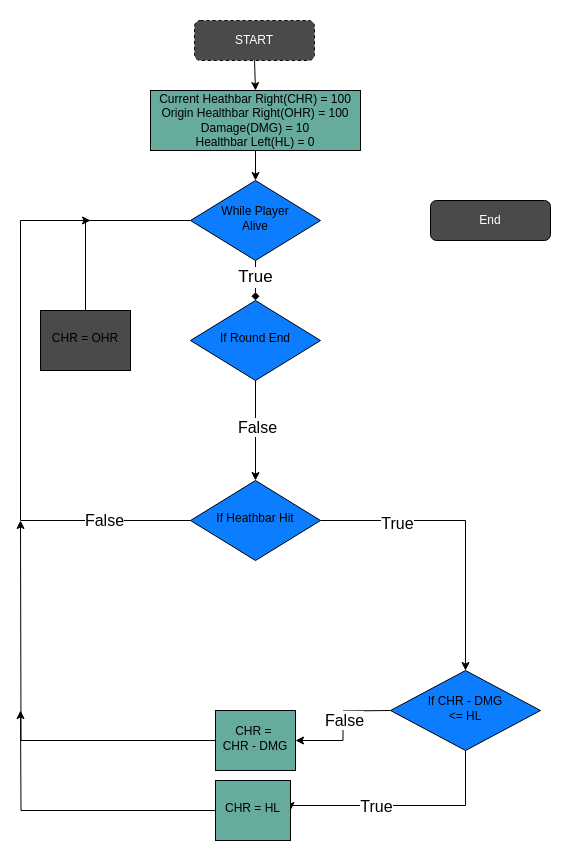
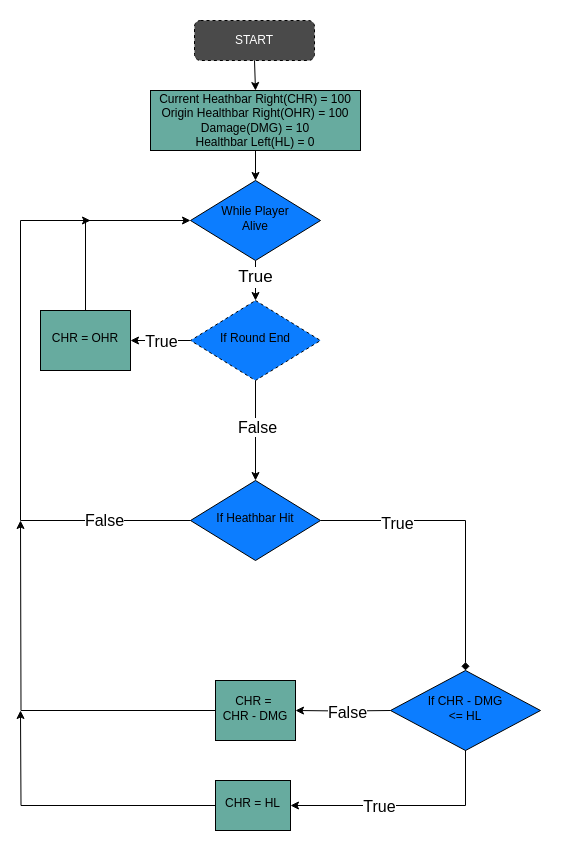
  <mxCell id="0" />
  <mxCell id="1" parent="0" />
  <mxCell id="2" value="START" style="rounded=1;whiteSpace=wrap;html=1;fontSize=12;glass=0;strokeWidth=1;shadow=0;fillColor=#4A4A4A;fontColor=#FFFFFF;dashed=1;" parent="1" vertex="1"><mxGeometry x="194" y="20" width="120" height="40" as="geometry" /></mxCell>
- <mxCell id="3" value="" style="edgeStyle=orthogonalEdgeStyle;rounded=0;orthogonalLoop=1;jettySize=auto;html=1;endArrow=diamond;" edge="1" parent="1" source="5" target="25"><mxGeometry relative="1" as="geometry" /></mxCell>
+ <mxCell id="3" value="" style="edgeStyle=orthogonalEdgeStyle;rounded=0;orthogonalLoop=1;jettySize=auto;html=1;" edge="1" parent="1" source="5" target="25"><mxGeometry relative="1" as="geometry" /></mxCell>
  <mxCell id="4" value="True" style="edgeLabel;html=1;align=center;verticalAlign=middle;resizable=0;points=[];fontSize=17;" vertex="1" connectable="0" parent="3"><mxGeometry x="-0.2" y="2" relative="1" as="geometry"><mxPoint x="-3" as="offset" /></mxGeometry></mxCell>
  <mxCell id="5" value="While Player&lt;div&gt;Alive&lt;/div&gt;" style="rhombus;whiteSpace=wrap;html=1;shadow=0;fontFamily=Helvetica;fontSize=12;align=center;strokeWidth=1;spacing=6;spacingTop=-4;fillColor=#0C7DFF;" parent="1" vertex="1"><mxGeometry x="190" y="180" width="130" height="80" as="geometry" /></mxCell>
- <mxCell id="6" value="" style="edgeStyle=orthogonalEdgeStyle;rounded=0;orthogonalLoop=1;jettySize=auto;html=1;entryX=0.5;entryY=0;entryDx=0;entryDy=0;" edge="1" parent="1" source="8" target="16"><mxGeometry relative="1" as="geometry"><mxPoint x="465" y="630" as="targetPoint" /></mxGeometry></mxCell>
+ <mxCell id="6" value="" style="edgeStyle=orthogonalEdgeStyle;rounded=0;orthogonalLoop=1;jettySize=auto;html=1;entryX=0.5;entryY=0;entryDx=0;entryDy=0;endArrow=diamond;" edge="1" parent="1" source="8" target="16"><mxGeometry relative="1" as="geometry"><mxPoint x="465" y="630" as="targetPoint" /></mxGeometry></mxCell>
  <mxCell id="7" value="&lt;font style=&quot;font-size: 16px;&quot;&gt;True&lt;/font&gt;" style="edgeLabel;html=1;align=center;verticalAlign=middle;resizable=0;points=[];" vertex="1" connectable="0" parent="6"><mxGeometry x="-0.485" y="-2" relative="1" as="geometry"><mxPoint as="offset" /></mxGeometry></mxCell>
  <mxCell id="8" value="If Heathbar Hit" style="rhombus;whiteSpace=wrap;html=1;shadow=0;fontFamily=Helvetica;fontSize=12;align=center;strokeWidth=1;spacing=6;spacingTop=-4;fillColor=#0C7DFF;" vertex="1" parent="1"><mxGeometry x="190" y="480" width="130" height="80" as="geometry" /></mxCell>
  <mxCell id="9" value="" style="endArrow=classic;html=1;rounded=0;exitX=0.5;exitY=1;exitDx=0;exitDy=0;entryX=0.5;entryY=0;entryDx=0;entryDy=0;" edge="1" parent="1" source="11" target="5"><mxGeometry width="50" height="50" relative="1" as="geometry"><mxPoint x="60" y="410" as="sourcePoint" /><mxPoint x="110" y="360" as="targetPoint" /></mxGeometry></mxCell>
  <mxCell id="10" value="" style="endArrow=classic;html=1;rounded=0;exitX=0.5;exitY=1;exitDx=0;exitDy=0;entryX=0.5;entryY=0;entryDx=0;entryDy=0;" edge="1" parent="1" source="2" target="11"><mxGeometry width="50" height="50" relative="1" as="geometry"><mxPoint x="254" y="70" as="sourcePoint" /><mxPoint x="254" y="180" as="targetPoint" /></mxGeometry></mxCell>
  <mxCell id="11" value="Current Heathbar Right(CHR) = 100&lt;div&gt;Origin Healthbar Right(OHR) = 100&lt;/div&gt;&lt;div&gt;Damage(DMG) = 10&lt;/div&gt;&lt;div&gt;Healthbar Left(HL) = 0&lt;/div&gt;" style="rounded=0;whiteSpace=wrap;html=1;fillColor=#67AB9F;" vertex="1" parent="1"><mxGeometry x="150" y="90" width="210" height="60" as="geometry" /></mxCell>
  <mxCell id="12" value="" style="edgeStyle=orthogonalEdgeStyle;rounded=0;orthogonalLoop=1;jettySize=auto;html=1;exitX=0.5;exitY=1;exitDx=0;exitDy=0;entryX=1;entryY=0.5;entryDx=0;entryDy=0;" edge="1" parent="1" target="18"><mxGeometry relative="1" as="geometry"><mxPoint x="465" y="700" as="sourcePoint" /><mxPoint x="330" y="760" as="targetPoint" /><Array as="points"><mxPoint x="465" y="805" /></Array></mxGeometry></mxCell>
  <mxCell id="13" value="&lt;font style=&quot;font-size: 16px;&quot;&gt;True&lt;/font&gt;" style="edgeLabel;html=1;align=center;verticalAlign=middle;resizable=0;points=[];" vertex="1" connectable="0" parent="12"><mxGeometry x="0.371" relative="1" as="geometry"><mxPoint as="offset" /></mxGeometry></mxCell>
  <mxCell id="14" value="" style="edgeStyle=orthogonalEdgeStyle;rounded=0;orthogonalLoop=1;jettySize=auto;html=1;" edge="1" parent="1" target="20"><mxGeometry relative="1" as="geometry"><mxPoint x="390" y="710" as="sourcePoint" /></mxGeometry></mxCell>
  <mxCell id="15" value="&lt;font style=&quot;font-size: 16px;&quot;&gt;False&lt;/font&gt;" style="edgeLabel;html=1;align=center;verticalAlign=middle;resizable=0;points=[];" vertex="1" connectable="0" parent="14"><mxGeometry x="-0.078" y="1" relative="1" as="geometry"><mxPoint as="offset" /></mxGeometry></mxCell>
  <mxCell id="16" value="If&amp;nbsp;&lt;span style=&quot;background-color: transparent; color: light-dark(rgb(0, 0, 0), rgb(255, 255, 255));&quot;&gt;CHR - DMG&lt;/span&gt;&lt;div&gt;&lt;span style=&quot;background-color: transparent; color: light-dark(rgb(0, 0, 0), rgb(255, 255, 255));&quot;&gt;&amp;lt;= HL&lt;/span&gt;&lt;/div&gt;" style="rhombus;whiteSpace=wrap;html=1;shadow=0;fontFamily=Helvetica;fontSize=12;align=center;strokeWidth=1;spacing=6;spacingTop=-4;fillColor=#0C7DFF;" vertex="1" parent="1"><mxGeometry x="390" y="670" width="150" height="80" as="geometry" /></mxCell>
  <mxCell id="17" style="edgeStyle=orthogonalEdgeStyle;rounded=0;orthogonalLoop=1;jettySize=auto;html=1;exitX=0;exitY=0.5;exitDx=0;exitDy=0;" edge="1" parent="1" source="18"><mxGeometry relative="1" as="geometry"><mxPoint x="20" y="710" as="targetPoint" /></mxGeometry></mxCell>
- <mxCell id="18" value="CHR = HL" style="whiteSpace=wrap;html=1;shadow=0;strokeWidth=1;spacing=6;spacingTop=-4;fillColor=#67AB9F;" vertex="1" parent="1"><mxGeometry x="215" y="780" width="75" height="60" as="geometry" /></mxCell>
+ <mxCell id="18" value="CHR = HL" style="whiteSpace=wrap;html=1;shadow=0;strokeWidth=1;spacing=6;spacingTop=-4;fillColor=#67AB9F;" vertex="1" parent="1"><mxGeometry x="215" y="780" width="75" height="50" as="geometry" /></mxCell>
  <mxCell id="19" style="edgeStyle=orthogonalEdgeStyle;rounded=0;orthogonalLoop=1;jettySize=auto;html=1;exitX=0;exitY=0.5;exitDx=0;exitDy=0;" edge="1" parent="1" source="20"><mxGeometry relative="1" as="geometry"><mxPoint x="20" y="520" as="targetPoint" /></mxGeometry></mxCell>
- <mxCell id="20" value="CHR =&amp;nbsp;&lt;div&gt;CHR - DMG&lt;/div&gt;" style="whiteSpace=wrap;html=1;shadow=0;strokeWidth=1;spacing=6;spacingTop=-4;fillColor=#67AB9F;" vertex="1" parent="1"><mxGeometry x="215" y="710" width="80" height="60" as="geometry" /></mxCell>
+ <mxCell id="20" value="CHR =&amp;nbsp;&lt;div&gt;CHR - DMG&lt;/div&gt;" style="whiteSpace=wrap;html=1;shadow=0;strokeWidth=1;spacing=6;spacingTop=-4;fillColor=#67AB9F;" vertex="1" parent="1"><mxGeometry x="215" y="680" width="80" height="60" as="geometry" /></mxCell>
+ <mxCell id="21" value="" style="edgeStyle=orthogonalEdgeStyle;rounded=0;orthogonalLoop=1;jettySize=auto;html=1;" edge="1" parent="1" source="25" target="26"><mxGeometry relative="1" as="geometry" /></mxCell>
+ <mxCell id="22" value="&lt;font style=&quot;font-size: 16px;&quot;&gt;True&lt;/font&gt;" style="edgeLabel;html=1;align=center;verticalAlign=middle;resizable=0;points=[];" vertex="1" connectable="0" parent="21"><mxGeometry x="-0.3" relative="1" as="geometry"><mxPoint x="-9" as="offset" /></mxGeometry></mxCell>
  <mxCell id="23" style="edgeStyle=orthogonalEdgeStyle;rounded=0;orthogonalLoop=1;jettySize=auto;html=1;exitX=0.5;exitY=1;exitDx=0;exitDy=0;entryX=0.5;entryY=0;entryDx=0;entryDy=0;" edge="1" parent="1" source="25" target="8"><mxGeometry relative="1" as="geometry" /></mxCell>
  <mxCell id="24" value="&lt;font style=&quot;font-size: 16px;&quot;&gt;False&lt;/font&gt;" style="edgeLabel;html=1;align=center;verticalAlign=middle;resizable=0;points=[];" vertex="1" connectable="0" parent="23"><mxGeometry x="-0.08" y="1" relative="1" as="geometry"><mxPoint as="offset" /></mxGeometry></mxCell>
- <mxCell id="25" value="If Round End" style="rhombus;whiteSpace=wrap;html=1;shadow=0;fontFamily=Helvetica;fontSize=12;align=center;strokeWidth=1;spacing=6;spacingTop=-4;fillColor=#0C7DFF;" vertex="1" parent="1"><mxGeometry x="190" y="300" width="130" height="80" as="geometry" /></mxCell>
- <mxCell id="26" value="CHR = OHR" style="whiteSpace=wrap;html=1;fillColor=#4a4a4a;shadow=0;strokeWidth=1;spacing=6;spacingTop=-4;" vertex="1" parent="1"><mxGeometry x="40" y="310" width="90" height="60" as="geometry" /></mxCell>
- <mxCell id="27" value="" style="endArrow=none;html=1;rounded=0;entryX=0;entryY=0.5;entryDx=0;entryDy=0;exitX=0.5;exitY=0;exitDx=0;exitDy=0;" edge="1" parent="1" source="26" target="5"><mxGeometry width="50" height="50" relative="1" as="geometry"><mxPoint x="40" y="180" as="sourcePoint" /><mxPoint x="90" y="130" as="targetPoint" /><Array as="points"><mxPoint x="85" y="220" /></Array></mxGeometry></mxCell>
+ <mxCell id="25" value="If Round End" style="rhombus;whiteSpace=wrap;html=1;shadow=0;fontFamily=Helvetica;fontSize=12;align=center;strokeWidth=1;spacing=6;spacingTop=-4;fillColor=#0C7DFF;dashed=1;" vertex="1" parent="1"><mxGeometry x="190" y="300" width="130" height="80" as="geometry" /></mxCell>
+ <mxCell id="26" value="CHR = OHR" style="whiteSpace=wrap;html=1;fillColor=#67AB9F;shadow=0;strokeWidth=1;spacing=6;spacingTop=-4;" vertex="1" parent="1"><mxGeometry x="40" y="310" width="90" height="60" as="geometry" /></mxCell>
+ <mxCell id="27" value="" style="endArrow=classic;html=1;rounded=0;entryX=0;entryY=0.5;entryDx=0;entryDy=0;exitX=0.5;exitY=0;exitDx=0;exitDy=0;" edge="1" parent="1" source="26" target="5"><mxGeometry width="50" height="50" relative="1" as="geometry"><mxPoint x="40" y="180" as="sourcePoint" /><mxPoint x="90" y="130" as="targetPoint" /><Array as="points"><mxPoint x="85" y="220" /></Array></mxGeometry></mxCell>
  <mxCell id="28" value="" style="endArrow=classic;html=1;rounded=0;" edge="1" parent="1"><mxGeometry width="50" height="50" relative="1" as="geometry"><mxPoint x="20" y="220" as="sourcePoint" /><mxPoint x="90" y="220" as="targetPoint" /></mxGeometry></mxCell>
  <mxCell id="29" value="" style="endArrow=none;html=1;rounded=0;" edge="1" parent="1"><mxGeometry width="50" height="50" relative="1" as="geometry"><mxPoint x="20" y="520" as="sourcePoint" /><mxPoint x="190" y="520" as="targetPoint" /></mxGeometry></mxCell>
  <mxCell id="30" value="&lt;font style=&quot;font-size: 16px;&quot;&gt;False&lt;/font&gt;" style="edgeLabel;html=1;align=center;verticalAlign=middle;resizable=0;points=[];" vertex="1" connectable="0" parent="29"><mxGeometry x="-0.024" y="1" relative="1" as="geometry"><mxPoint as="offset" /></mxGeometry></mxCell>
  <mxCell id="31" value="" style="endArrow=none;html=1;rounded=0;" edge="1" parent="1"><mxGeometry width="50" height="50" relative="1" as="geometry"><mxPoint x="20" y="520" as="sourcePoint" /><mxPoint x="20" y="220" as="targetPoint" /></mxGeometry></mxCell>
- <mxCell id="32" value="End" style="rounded=1;whiteSpace=wrap;html=1;fontSize=12;glass=0;strokeWidth=1;shadow=0;fillColor=#4A4A4A;fontColor=#FFFFFF;" vertex="1" parent="1"><mxGeometry x="430" y="200" width="120" height="40" as="geometry" /></mxCell>
